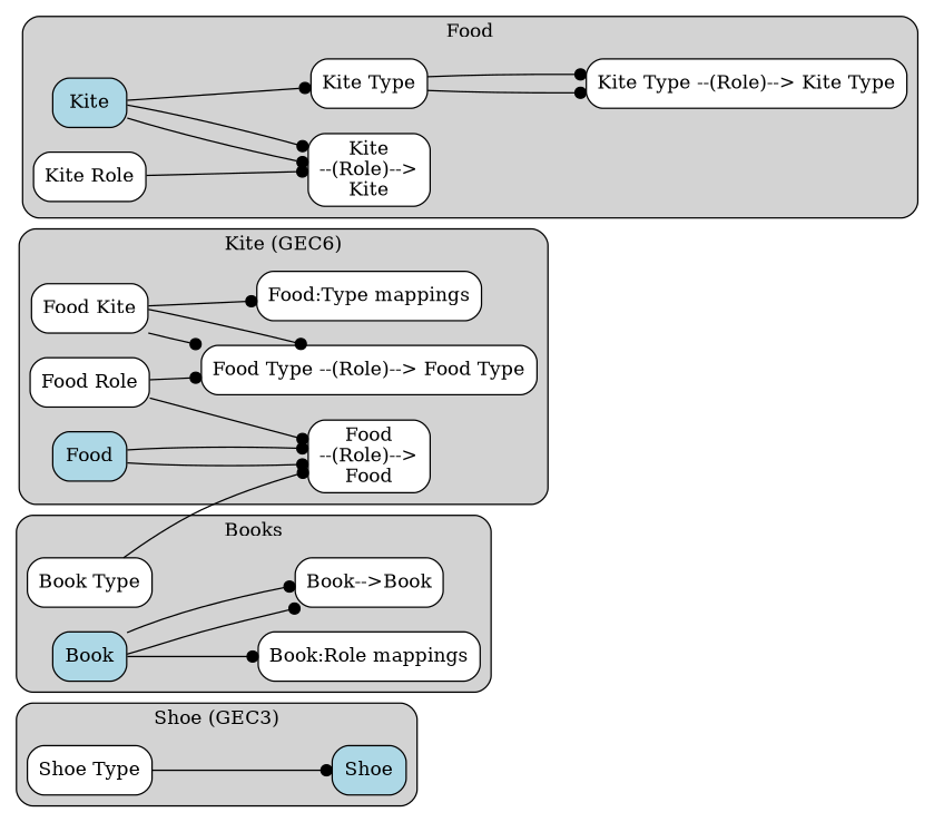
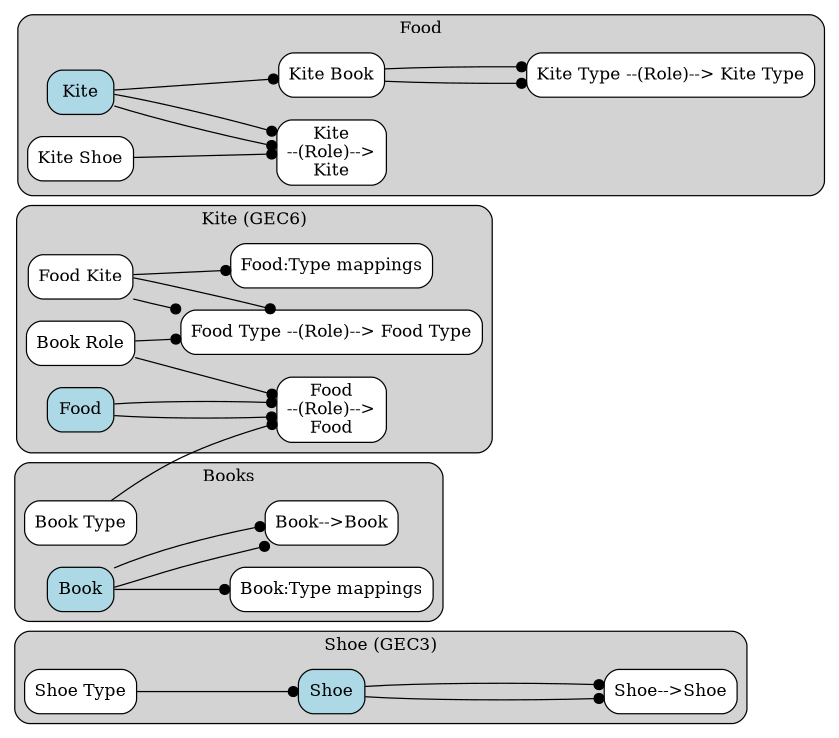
  digraph {
    color=black
    fillcolor=lightgrey
    rankdir=LR
    style="rounded,filled"
    node [color=black fillcolor=white shape=box style="rounded,filled"]
    edge [arrowhead=dot]
    Shoe [fillcolor=lightblue]
+   "Shoe-->Shoe"
    "Shoe Type"
    Food [fillcolor=lightblue]
    "Food:Type mappings"
    "Food\n--(Role)-->\nFood"
    n7 [label="Food Kite"]
    "Food Type --(Role)--> Food Type"
-   "Food Role"
+   "Food Role" [label="Book Role"]
    Book [fillcolor=lightblue]
-   "Book:Type mappings" [label="Book:Role mappings"]
+   "Book:Type mappings"
    "Book-->Book"
    "Book Type"
    Kite [fillcolor=lightblue]
    "Kite\n--(Role)-->\nKite"
-   "Kite Type"
+   "Kite Type" [label="Kite Book"]
    "Kite Type --(Role)--> Kite Type"
-   "Kite Role"
+   "Kite Role" [label="Kite Shoe"]
    subgraph cluster_1 {
      label="Shoe (GEC3)"
      Shoe
+     "Shoe-->Shoe"
      "Shoe Type"
    }
    subgraph cluster_2 {
      label="Kite (GEC6)"
      Food
      "Food:Type mappings"
      "Food\n--(Role)-->\nFood"
      n7
      "Food Type --(Role)--> Food Type"
      "Food Role"
    }
    subgraph cluster_3 {
      label=Books
      Book
      "Book:Type mappings"
      "Book-->Book"
      "Book Type"
    }
    subgraph cluster_4 {
      label=Food
      Kite
      "Kite\n--(Role)-->\nKite"
      "Kite Type"
      "Kite Type --(Role)--> Kite Type"
      "Kite Role"
    }
+   Shoe -> "Shoe-->Shoe"
+   Shoe -> "Shoe-->Shoe"
    "Shoe Type" -> Shoe
    Food -> "Food\n--(Role)-->\nFood"
    Food -> "Food\n--(Role)-->\nFood"
    n7 -> "Food:Type mappings"
    n7 -> "Food Type --(Role)--> Food Type"
    n7 -> "Food Type --(Role)--> Food Type"
    "Food Role" -> "Food\n--(Role)-->\nFood"
    "Food Role" -> "Food Type --(Role)--> Food Type"
    Book -> "Book:Type mappings"
    Book -> "Book-->Book"
    Book -> "Book-->Book"
    "Book Type" -> "Food\n--(Role)-->\nFood"
    Kite -> "Kite\n--(Role)-->\nKite"
    Kite -> "Kite\n--(Role)-->\nKite"
    Kite -> "Kite Type"
    "Kite Type" -> "Kite Type --(Role)--> Kite Type"
    "Kite Type" -> "Kite Type --(Role)--> Kite Type"
    "Kite Role" -> "Kite\n--(Role)-->\nKite"
  }
